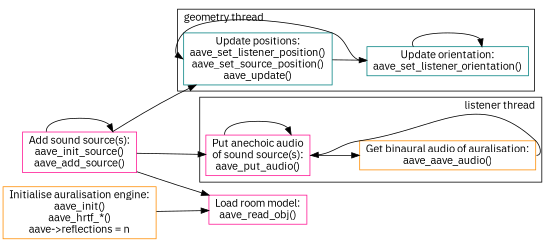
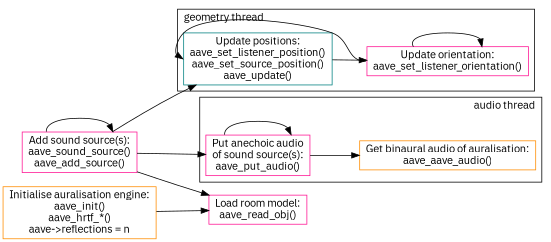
  digraph {
    fontname="IBM Plex Sans"
    rankdir=LR
    node [color=deeppink fontname="IBM Plex Sans" shape=box]
    edge [fontname="IBM Plex Sans"]
    n1 [color=teal label="Update positions:\naave_set_listener_position()\naave_set_source_position()\naave_update()"]
-   n2 [color=teal label="Update orientation:\naave_set_listener_orientation()"]
+   n2 [label="Update orientation:\naave_set_listener_orientation()"]
    n3 [label="Put anechoic audio\nof sound source(s):\naave_put_audio()"]
    n4 [color=darkorange label="Get binaural audio of auralisation:\naave_aave_audio()"]
    n5 [color=darkorange label="Initialise auralisation engine:\naave_init()\naave_hrtf_*()\naave->reflections = n"]
    n6 [label="Load room model:\naave_read_obj()"]
-   n7 [label="Add sound source(s):\naave_init_source()\naave_add_source()"]
+   n7 [label="Add sound source(s):\naave_sound_source()\naave_add_source()"]
    subgraph cluster_1 {
      label="geometry thread"
      labeljust=left
      n1
      n2
    }
    subgraph cluster_2 {
-     label="listener thread"
+     label="audio thread"
      labeljust=right
      n3
      n4
    }
    n1 -> n2 [weight=2]
    n2 -> n1 [headport=w tailport=w]
    n2 -> n2
    n3 -> n3
    n3 -> n4 [weight=2]
-   n4 -> n3 [headport=e tailport=e]
    n5 -> n6
    n7 -> n1
    n7 -> n3
    n7 -> n6
    n7 -> n7
  }
